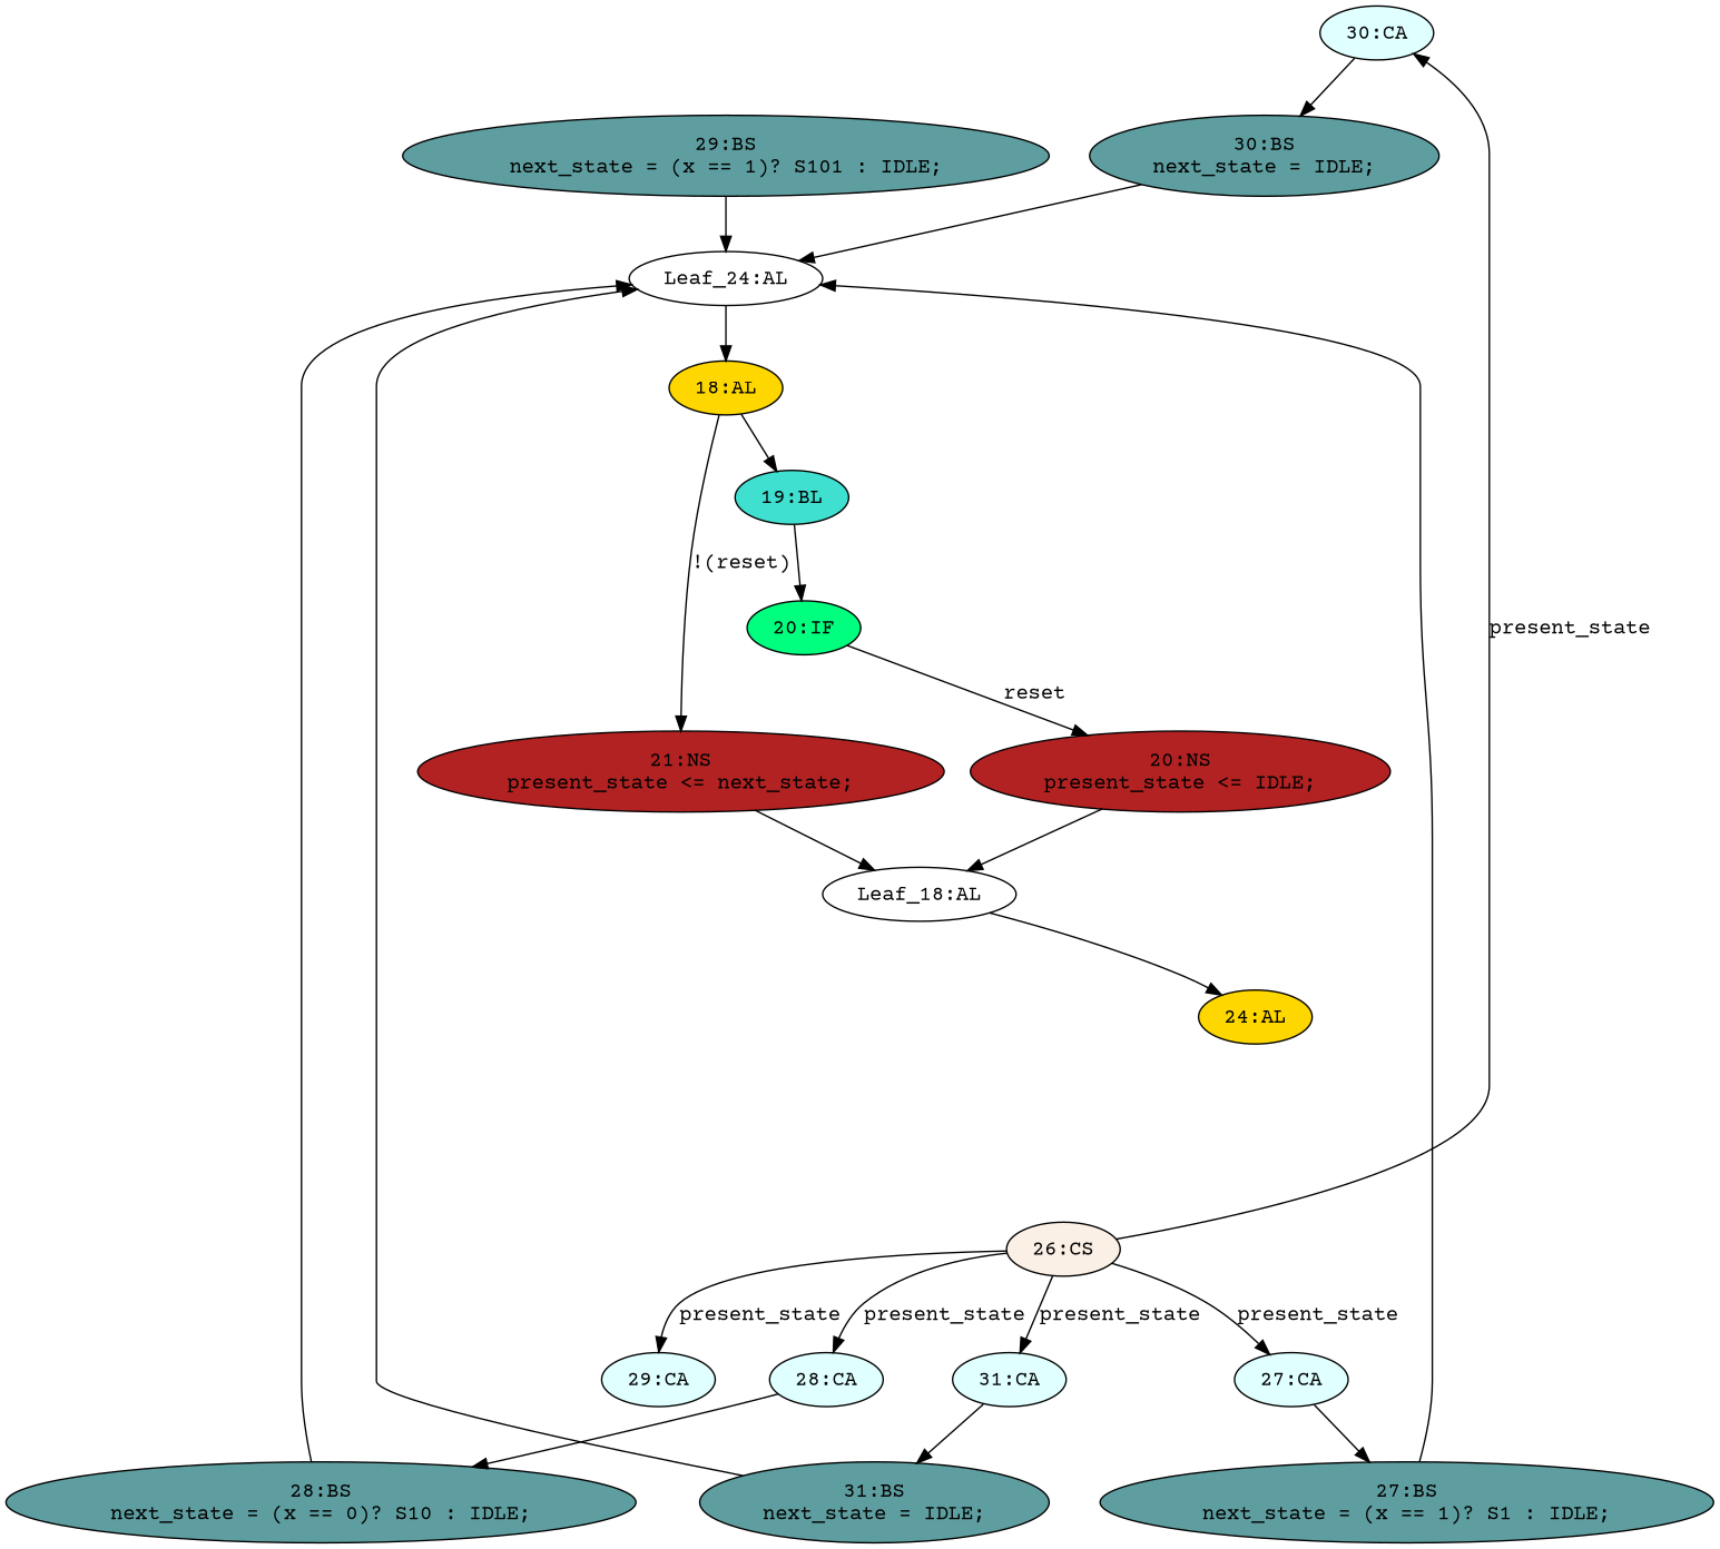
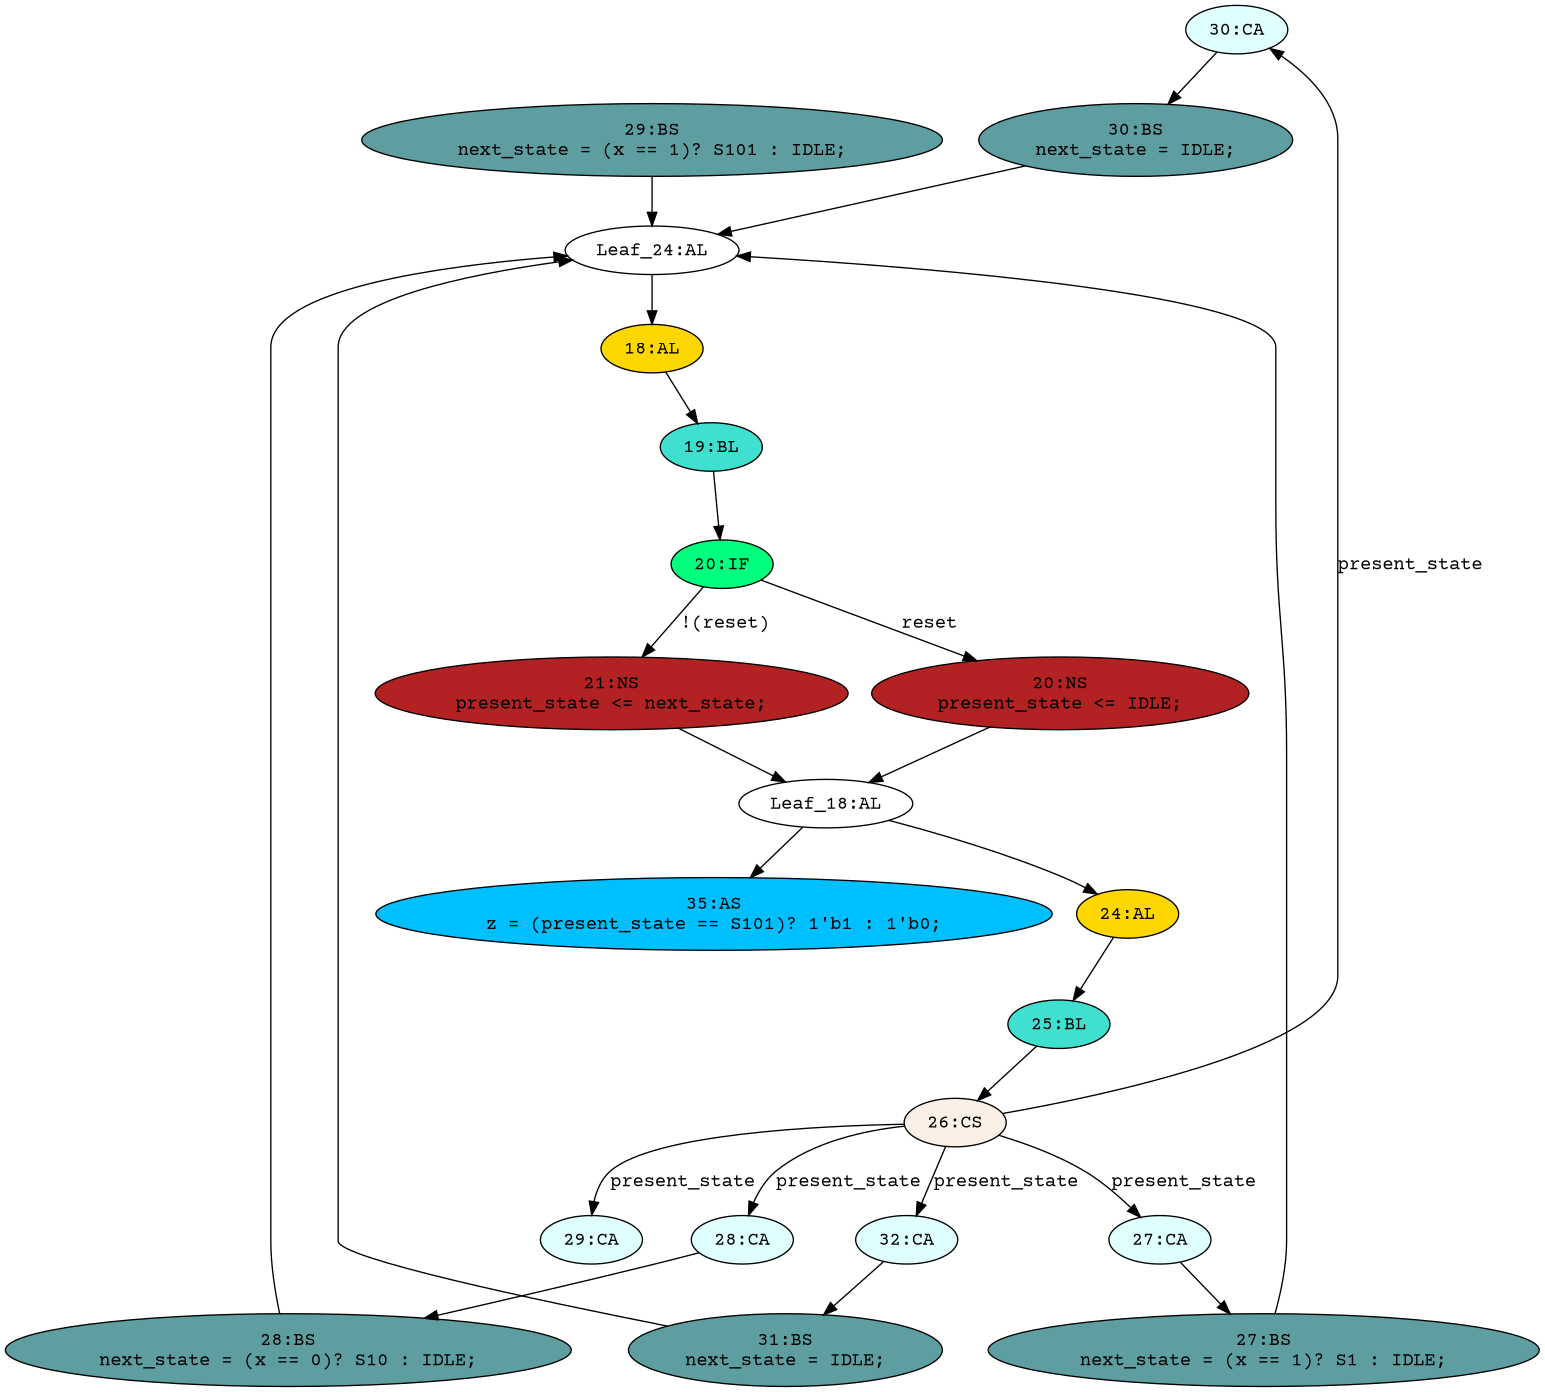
  strict digraph {
    fontname="Courier Prime"
    node [fillcolor=lightcyan fontname="Courier Prime" statements="[]" style=filled typ=Case]
    edge [cond="[]" fontname="Courier Prime" lineno=None]
    n1 [ast="<pyverilog.vparser.ast.Case object at 0x7fd57e798610>" label="30:CA"]
    n2 [ast="<pyverilog.vparser.ast.BlockingSubstitution object at 0x7fd57e7984d0>" fillcolor=cadetblue label="30:BS\nnext_state = IDLE;" statements="[<pyverilog.vparser.ast.BlockingSubstitution object at 0x7fd57e7984d0>]" typ=BlockingSubstitution]
    n3 [def_var="['next_state']" label="Leaf_24:AL" fillcolor="" statements="" style="" typ=""]
    n4 [ast="<pyverilog.vparser.ast.Always object at 0x7fd57eb23e10>" clk_sens=True fillcolor=gold label="18:AL" sens="['clk']" typ=Always use_var="['reset', 'next_state']"]
    n5 [def_var="['present_state']" label="Leaf_18:AL" fillcolor="" statements="" style="" typ=""]
+   n6 [ast="<pyverilog.vparser.ast.Assign object at 0x7fd57e798590>" def_var="['z']" fillcolor=deepskyblue label="35:AS\nz = (present_state == S101)? 1'b1 : 1'b0;" typ=Assign use_var="['present_state']"]
    n7 [ast="<pyverilog.vparser.ast.Always object at 0x7fd57eb26650>" clk_sens=False fillcolor=gold label="24:AL" sens="['present_state', 'x']" typ=Always use_var="['x', 'IDLE', 'present_state']"]
+   n8 [ast="<pyverilog.vparser.ast.Block object at 0x7fd57eb26e90>" fillcolor=turquoise label="25:BL" typ=Block]
    n9 [ast="<pyverilog.vparser.ast.CaseStatement object at 0x7fd57e798d90>" fillcolor=linen label="26:CS" typ=CaseStatement]
    n10 [ast="<pyverilog.vparser.ast.Block object at 0x7fd57eb23210>" fillcolor=turquoise label="19:BL" typ=Block]
    n11 [ast="<pyverilog.vparser.ast.IfStatement object at 0x7fd57eb31150>" fillcolor=springgreen label="20:IF" typ=IfStatement]
    n12 [ast="<pyverilog.vparser.ast.NonblockingSubstitution object at 0x7fd57eacecd0>" fillcolor=firebrick label="20:NS\npresent_state <= IDLE;" statements="[<pyverilog.vparser.ast.NonblockingSubstitution object at 0x7fd57eacecd0>]" typ=NonblockingSubstitution]
    n13 [ast="<pyverilog.vparser.ast.BlockingSubstitution object at 0x7fd57e798950>" fillcolor=cadetblue label="31:BS\nnext_state = IDLE;" statements="[<pyverilog.vparser.ast.BlockingSubstitution object at 0x7fd57e798950>]" typ=BlockingSubstitution]
    n14 [ast="<pyverilog.vparser.ast.Case object at 0x7fd57eb26ad0>" label="27:CA"]
    n15 [ast="<pyverilog.vparser.ast.BlockingSubstitution object at 0x7fd57ef41610>" fillcolor=cadetblue label="27:BS\nnext_state = (x == 1)? S1 : IDLE;" statements="[<pyverilog.vparser.ast.BlockingSubstitution object at 0x7fd57ef41610>]" typ=BlockingSubstitution]
    n16 [ast="<pyverilog.vparser.ast.BlockingSubstitution object at 0x7fd57ebaad90>" fillcolor=cadetblue label="28:BS\nnext_state = (x == 0)? S10 : IDLE;" statements="[<pyverilog.vparser.ast.BlockingSubstitution object at 0x7fd57ebaad90>]" typ=BlockingSubstitution]
    n17 [ast="<pyverilog.vparser.ast.NonblockingSubstitution object at 0x7fd57eb31650>" fillcolor=firebrick label="21:NS\npresent_state <= next_state;" statements="[<pyverilog.vparser.ast.NonblockingSubstitution object at 0x7fd57eb31650>]" typ=NonblockingSubstitution]
-   n18 [ast="<pyverilog.vparser.ast.Case object at 0x7fd57e798890>" label="31:CA"]
+   n18 [ast="<pyverilog.vparser.ast.Case object at 0x7fd57e798890>" label="32:CA"]
    n19 [ast="<pyverilog.vparser.ast.Case object at 0x7fd57eb46510>" label="29:CA"]
    n20 [ast="<pyverilog.vparser.ast.Case object at 0x7fd5803bf450>" label="28:CA"]
    n21 [ast="<pyverilog.vparser.ast.BlockingSubstitution object at 0x7fd57e798350>" fillcolor=cadetblue label="29:BS\nnext_state = (x == 1)? S101 : IDLE;" statements="[<pyverilog.vparser.ast.BlockingSubstitution object at 0x7fd57e798350>]" typ=BlockingSubstitution]
    n1 -> n2
    n2 -> n3
    n3 -> n4 [cond="" lineno=""]
    n4 -> n10
+   n5 -> n6 [cond="" lineno=""]
    n5 -> n7 [cond="" lineno=""]
+   n7 -> n8
+   n8 -> n9
    n9 -> n1 [cond="['present_state']" label=present_state lineno=26]
    n9 -> n14 [cond="['present_state']" label=present_state lineno=26]
    n9 -> n18 [cond="['present_state']" label=present_state lineno=26]
    n9 -> n19 [cond="['present_state']" label=present_state lineno=26]
    n9 -> n20 [cond="['present_state']" label=present_state lineno=26]
    n10 -> n11
    n11 -> n12 [cond="['reset']" label=reset lineno=20]
-   n4 -> n17 [cond="['reset']" label="!(reset)" lineno=20]
+   n11 -> n17 [cond="['reset']" label="!(reset)" lineno=20]
    n12 -> n5
    n13 -> n3
    n14 -> n15
    n15 -> n3
    n16 -> n3
    n17 -> n5
    n18 -> n13
    n20 -> n16
    n21 -> n3
  }
